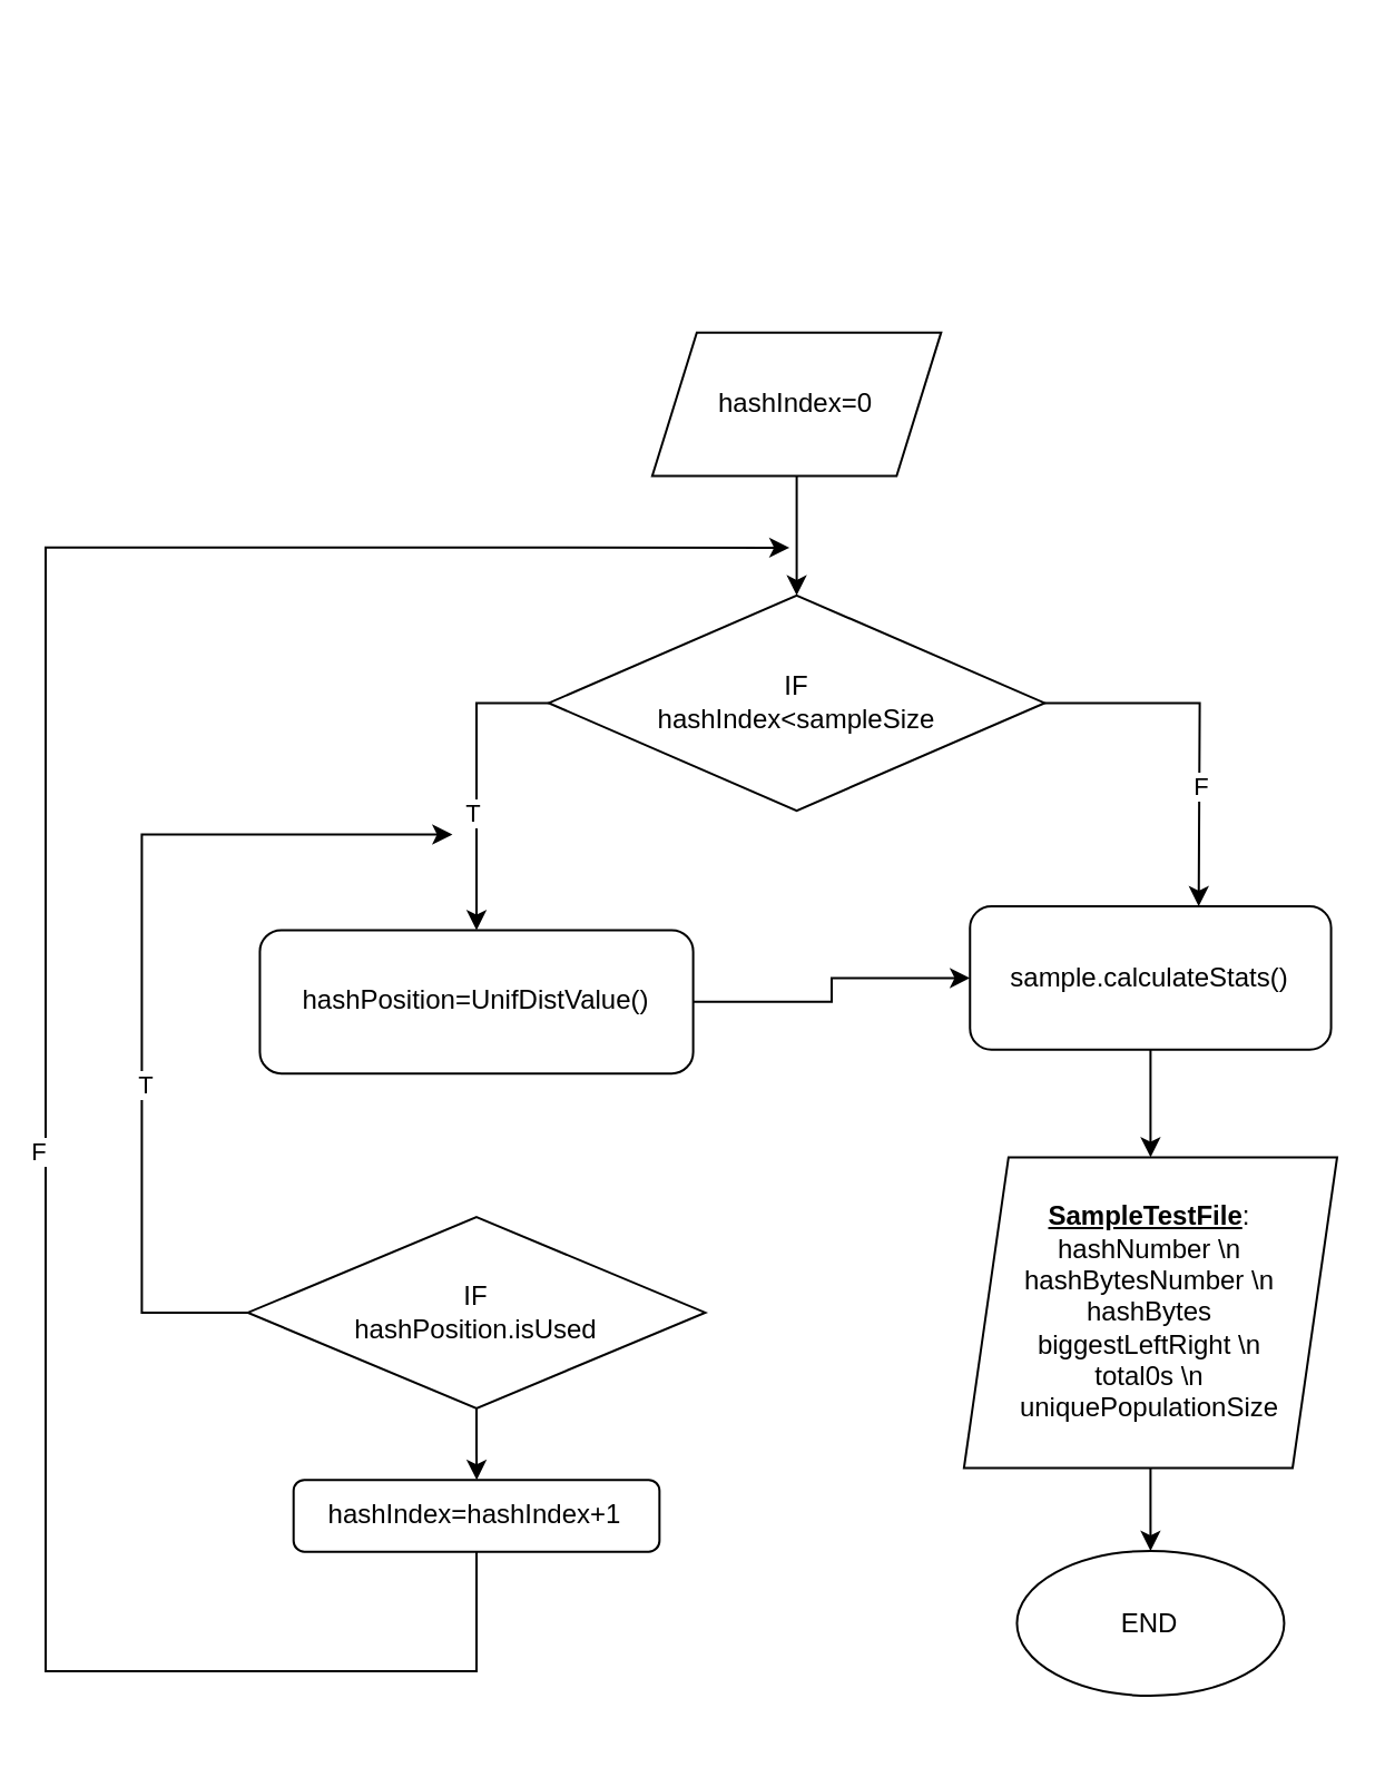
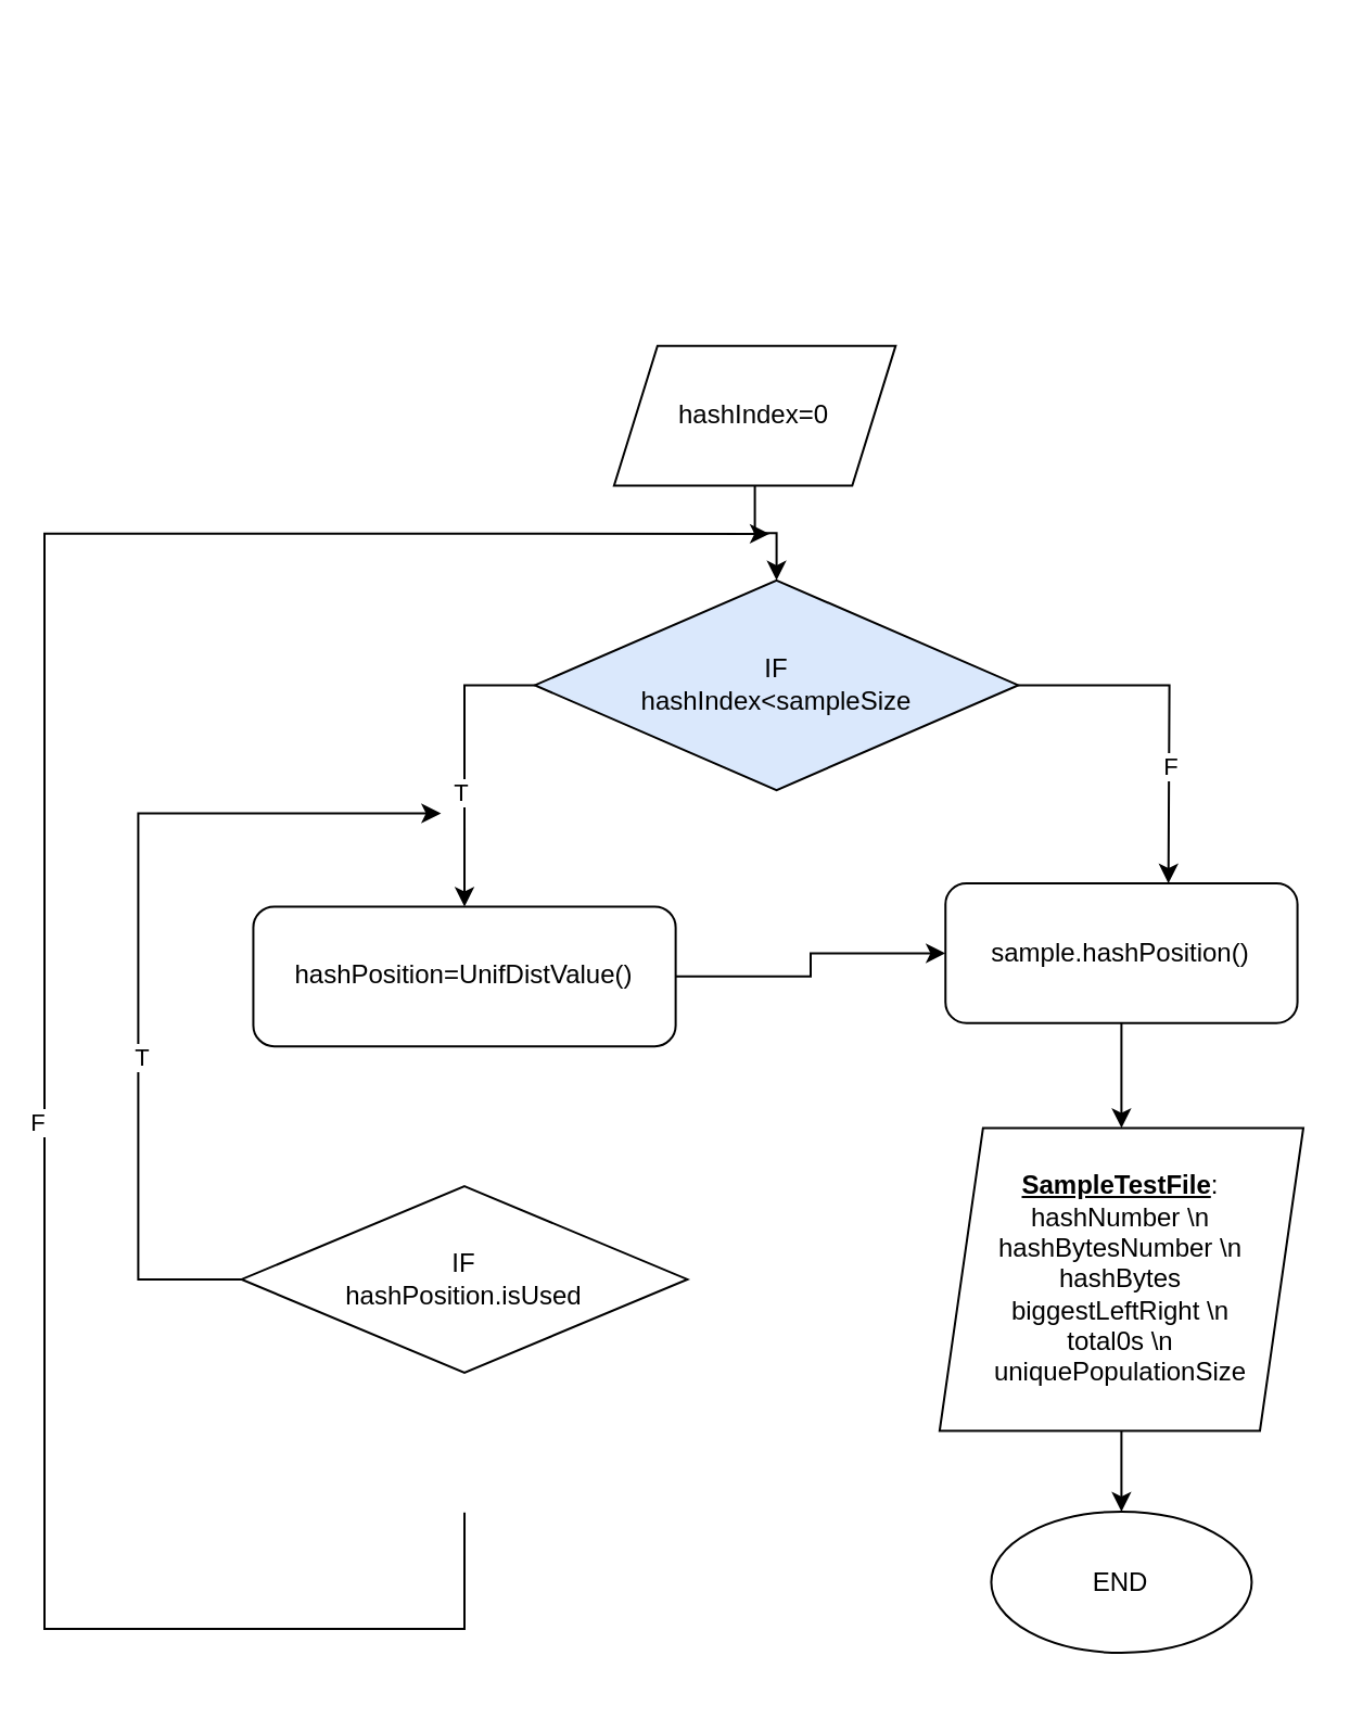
  <mxCell id="0" />
  <mxCell id="1" parent="0" />
  <mxCell id="2" value="" style="group" vertex="1" connectable="0" parent="1"><mxGeometry x="20" y="20" width="580" height="756" as="geometry" /></mxCell>
  <mxCell id="3" value="" style="edgeStyle=orthogonalEdgeStyle;rounded=0;orthogonalLoop=1;jettySize=auto;html=1;" edge="1" parent="2" source="4" target="9"><mxGeometry relative="1" as="geometry" /></mxCell>
- <mxCell id="4" value="&lt;div&gt;hashIndex=0&lt;br&gt;&lt;/div&gt;" style="shape=parallelogram;perimeter=parallelogramPerimeter;whiteSpace=wrap;html=1;fixedSize=1;" vertex="1" parent="2"><mxGeometry x="272.432" y="128.824" width="129.73" height="64.412" as="geometry" /></mxCell>
+ <mxCell id="4" value="&lt;div&gt;hashIndex=0&lt;br&gt;&lt;/div&gt;" style="shape=parallelogram;perimeter=parallelogramPerimeter;whiteSpace=wrap;html=1;fixedSize=1;" vertex="1" parent="2"><mxGeometry x="262.432" y="138.824" width="129.73" height="64.412" as="geometry" /></mxCell>
  <mxCell id="5" style="edgeStyle=orthogonalEdgeStyle;rounded=0;orthogonalLoop=1;jettySize=auto;html=1;exitX=0;exitY=0.5;exitDx=0;exitDy=0;entryX=0.5;entryY=0;entryDx=0;entryDy=0;" edge="1" parent="2" source="9" target="11"><mxGeometry relative="1" as="geometry" /></mxCell>
  <mxCell id="6" value="T" style="edgeLabel;html=1;align=center;verticalAlign=middle;resizable=0;points=[];" vertex="1" connectable="0" parent="5"><mxGeometry x="0.216" y="-2" relative="1" as="geometry"><mxPoint as="offset" /></mxGeometry></mxCell>
  <mxCell id="7" style="edgeStyle=orthogonalEdgeStyle;rounded=0;orthogonalLoop=1;jettySize=auto;html=1;" edge="1" parent="2" source="9"><mxGeometry relative="1" as="geometry"><mxPoint x="517.838" y="386.471" as="targetPoint" /></mxGeometry></mxCell>
  <mxCell id="8" value="F" style="edgeLabel;html=1;align=center;verticalAlign=middle;resizable=0;points=[];" vertex="1" connectable="0" parent="7"><mxGeometry x="0.318" relative="1" as="geometry"><mxPoint y="1" as="offset" /></mxGeometry></mxCell>
- <mxCell id="9" value="&lt;div&gt;IF&lt;/div&gt;&lt;div&gt;hashIndex&amp;lt;sampleSize&lt;br&gt;&lt;/div&gt;" style="rhombus;whiteSpace=wrap;html=1;" vertex="1" parent="2"><mxGeometry x="225.946" y="246.912" width="222.703" height="96.618" as="geometry" /></mxCell>
+ <mxCell id="9" value="&lt;div&gt;IF&lt;/div&gt;&lt;div&gt;hashIndex&amp;lt;sampleSize&lt;br&gt;&lt;/div&gt;" style="rhombus;whiteSpace=wrap;html=1;fillColor=#dae8fc;" vertex="1" parent="2"><mxGeometry x="225.946" y="246.912" width="222.703" height="96.618" as="geometry" /></mxCell>
  <mxCell id="10" value="" style="edgeStyle=orthogonalEdgeStyle;rounded=0;orthogonalLoop=1;jettySize=auto;html=1;" edge="1" parent="2" source="11" target="19"><mxGeometry relative="1" as="geometry" /></mxCell>
  <mxCell id="11" value="hashPosition=UnifDistValue()" style="rounded=1;whiteSpace=wrap;html=1;" vertex="1" parent="2"><mxGeometry x="96.216" y="397.206" width="194.595" height="64.412" as="geometry" /></mxCell>
  <mxCell id="12" style="edgeStyle=orthogonalEdgeStyle;rounded=0;orthogonalLoop=1;jettySize=auto;html=1;" edge="1" parent="2" source="17"><mxGeometry relative="1" as="geometry"><mxPoint x="182.703" y="354.265" as="targetPoint" /><Array as="points"><mxPoint x="43.243" y="568.971" /></Array></mxGeometry></mxCell>
  <mxCell id="13" value="&lt;div&gt;T&lt;/div&gt;" style="edgeLabel;html=1;align=center;verticalAlign=middle;resizable=0;points=[];" vertex="1" connectable="0" parent="12"><mxGeometry x="-0.255" y="-1" relative="1" as="geometry"><mxPoint as="offset" /></mxGeometry></mxCell>
  <mxCell id="14" style="edgeStyle=orthogonalEdgeStyle;rounded=0;orthogonalLoop=1;jettySize=auto;html=1;" edge="1" parent="2"><mxGeometry relative="1" as="geometry"><mxPoint x="334.054" y="225.441" as="targetPoint" /><mxPoint x="193.514" y="676.324" as="sourcePoint" /><Array as="points"><mxPoint x="193.514" y="730.0" /><mxPoint y="730.0" /><mxPoint y="225.441" /></Array></mxGeometry></mxCell>
  <mxCell id="15" value="F" style="edgeLabel;html=1;align=center;verticalAlign=middle;resizable=0;points=[];" vertex="1" connectable="0" parent="14"><mxGeometry x="-0.114" y="4" relative="1" as="geometry"><mxPoint as="offset" /></mxGeometry></mxCell>
- <mxCell id="16" value="" style="edgeStyle=orthogonalEdgeStyle;rounded=0;orthogonalLoop=1;jettySize=auto;html=1;" edge="1" parent="2" source="17" target="22"><mxGeometry relative="1" as="geometry" /></mxCell>
  <mxCell id="17" value="&lt;div&gt;IF&lt;/div&gt;&lt;div&gt;hashPosition.isUsed&lt;br&gt;&lt;/div&gt;" style="rhombus;whiteSpace=wrap;html=1;" vertex="1" parent="2"><mxGeometry x="90.811" y="526.029" width="205.405" height="85.882" as="geometry" /></mxCell>
  <mxCell id="18" value="" style="edgeStyle=orthogonalEdgeStyle;rounded=0;orthogonalLoop=1;jettySize=auto;html=1;" edge="1" parent="2" source="19" target="21"><mxGeometry relative="1" as="geometry" /></mxCell>
- <mxCell id="19" value="sample.calculateStats()" style="rounded=1;whiteSpace=wrap;html=1;" vertex="1" parent="2"><mxGeometry x="415.135" y="386.471" width="162.162" height="64.412" as="geometry" /></mxCell>
+ <mxCell id="19" value="sample.hashPosition()" style="rounded=1;whiteSpace=wrap;html=1;" vertex="1" parent="2"><mxGeometry x="415.135" y="386.471" width="162.162" height="64.412" as="geometry" /></mxCell>
  <mxCell id="20" value="" style="edgeStyle=orthogonalEdgeStyle;rounded=0;orthogonalLoop=1;jettySize=auto;html=1;" edge="1" parent="2" source="21" target="23"><mxGeometry relative="1" as="geometry" /></mxCell>
  <mxCell id="21" value="&lt;font style=&quot;font-size: 12px;&quot;&gt;&lt;b style=&quot;font-size: 12px;&quot;&gt;&lt;u style=&quot;font-size: 12px;&quot;&gt;SampleTestFile&lt;/u&gt;&lt;/b&gt;:&lt;/font&gt;&lt;div style=&quot;font-size: 12px;&quot;&gt;&lt;font style=&quot;font-size: 12px;&quot;&gt;hashNumber \n&lt;/font&gt;&lt;/div&gt;&lt;div style=&quot;font-size: 12px;&quot;&gt;&lt;font style=&quot;font-size: 12px;&quot;&gt;hashBytesNumber \n&lt;/font&gt;&lt;/div&gt;&lt;div style=&quot;font-size: 12px;&quot;&gt;&lt;font style=&quot;font-size: 12px;&quot;&gt;hashBytes&lt;/font&gt;&lt;/div&gt;&lt;div style=&quot;font-size: 12px;&quot;&gt;&lt;div style=&quot;font-size: 12px;&quot;&gt;&lt;font style=&quot;font-size: 12px;&quot;&gt;biggestLeftRight \n&lt;/font&gt;&lt;/div&gt;&lt;/div&gt;&lt;div style=&quot;font-size: 12px;&quot;&gt;&lt;font style=&quot;font-size: 12px;&quot;&gt;total0s \n&lt;/font&gt;&lt;/div&gt;&lt;div style=&quot;font-size: 12px;&quot;&gt;&lt;font style=&quot;font-size: 12px;&quot;&gt;&lt;font style=&quot;font-size: 12px;&quot;&gt;uniquePopulationSize&lt;/font&gt;&lt;font style=&quot;font-size: 12px;&quot;&gt;&lt;br style=&quot;font-size: 12px;&quot;&gt;&lt;/font&gt;&lt;/font&gt;&lt;/div&gt;" style="shape=parallelogram;perimeter=parallelogramPerimeter;whiteSpace=wrap;html=1;fixedSize=1;" vertex="1" parent="2"><mxGeometry x="412.432" y="499.191" width="167.568" height="139.559" as="geometry" /></mxCell>
- <mxCell id="22" value="hashIndex=hashIndex+1" style="rounded=1;whiteSpace=wrap;html=1;" vertex="1" parent="2"><mxGeometry x="111.351" y="644.118" width="164.324" height="32.206" as="geometry" /></mxCell>
  <mxCell id="23" value="END" style="ellipse;whiteSpace=wrap;html=1;" vertex="1" parent="2"><mxGeometry x="436.22" y="676" width="120" height="65" as="geometry" /></mxCell>
